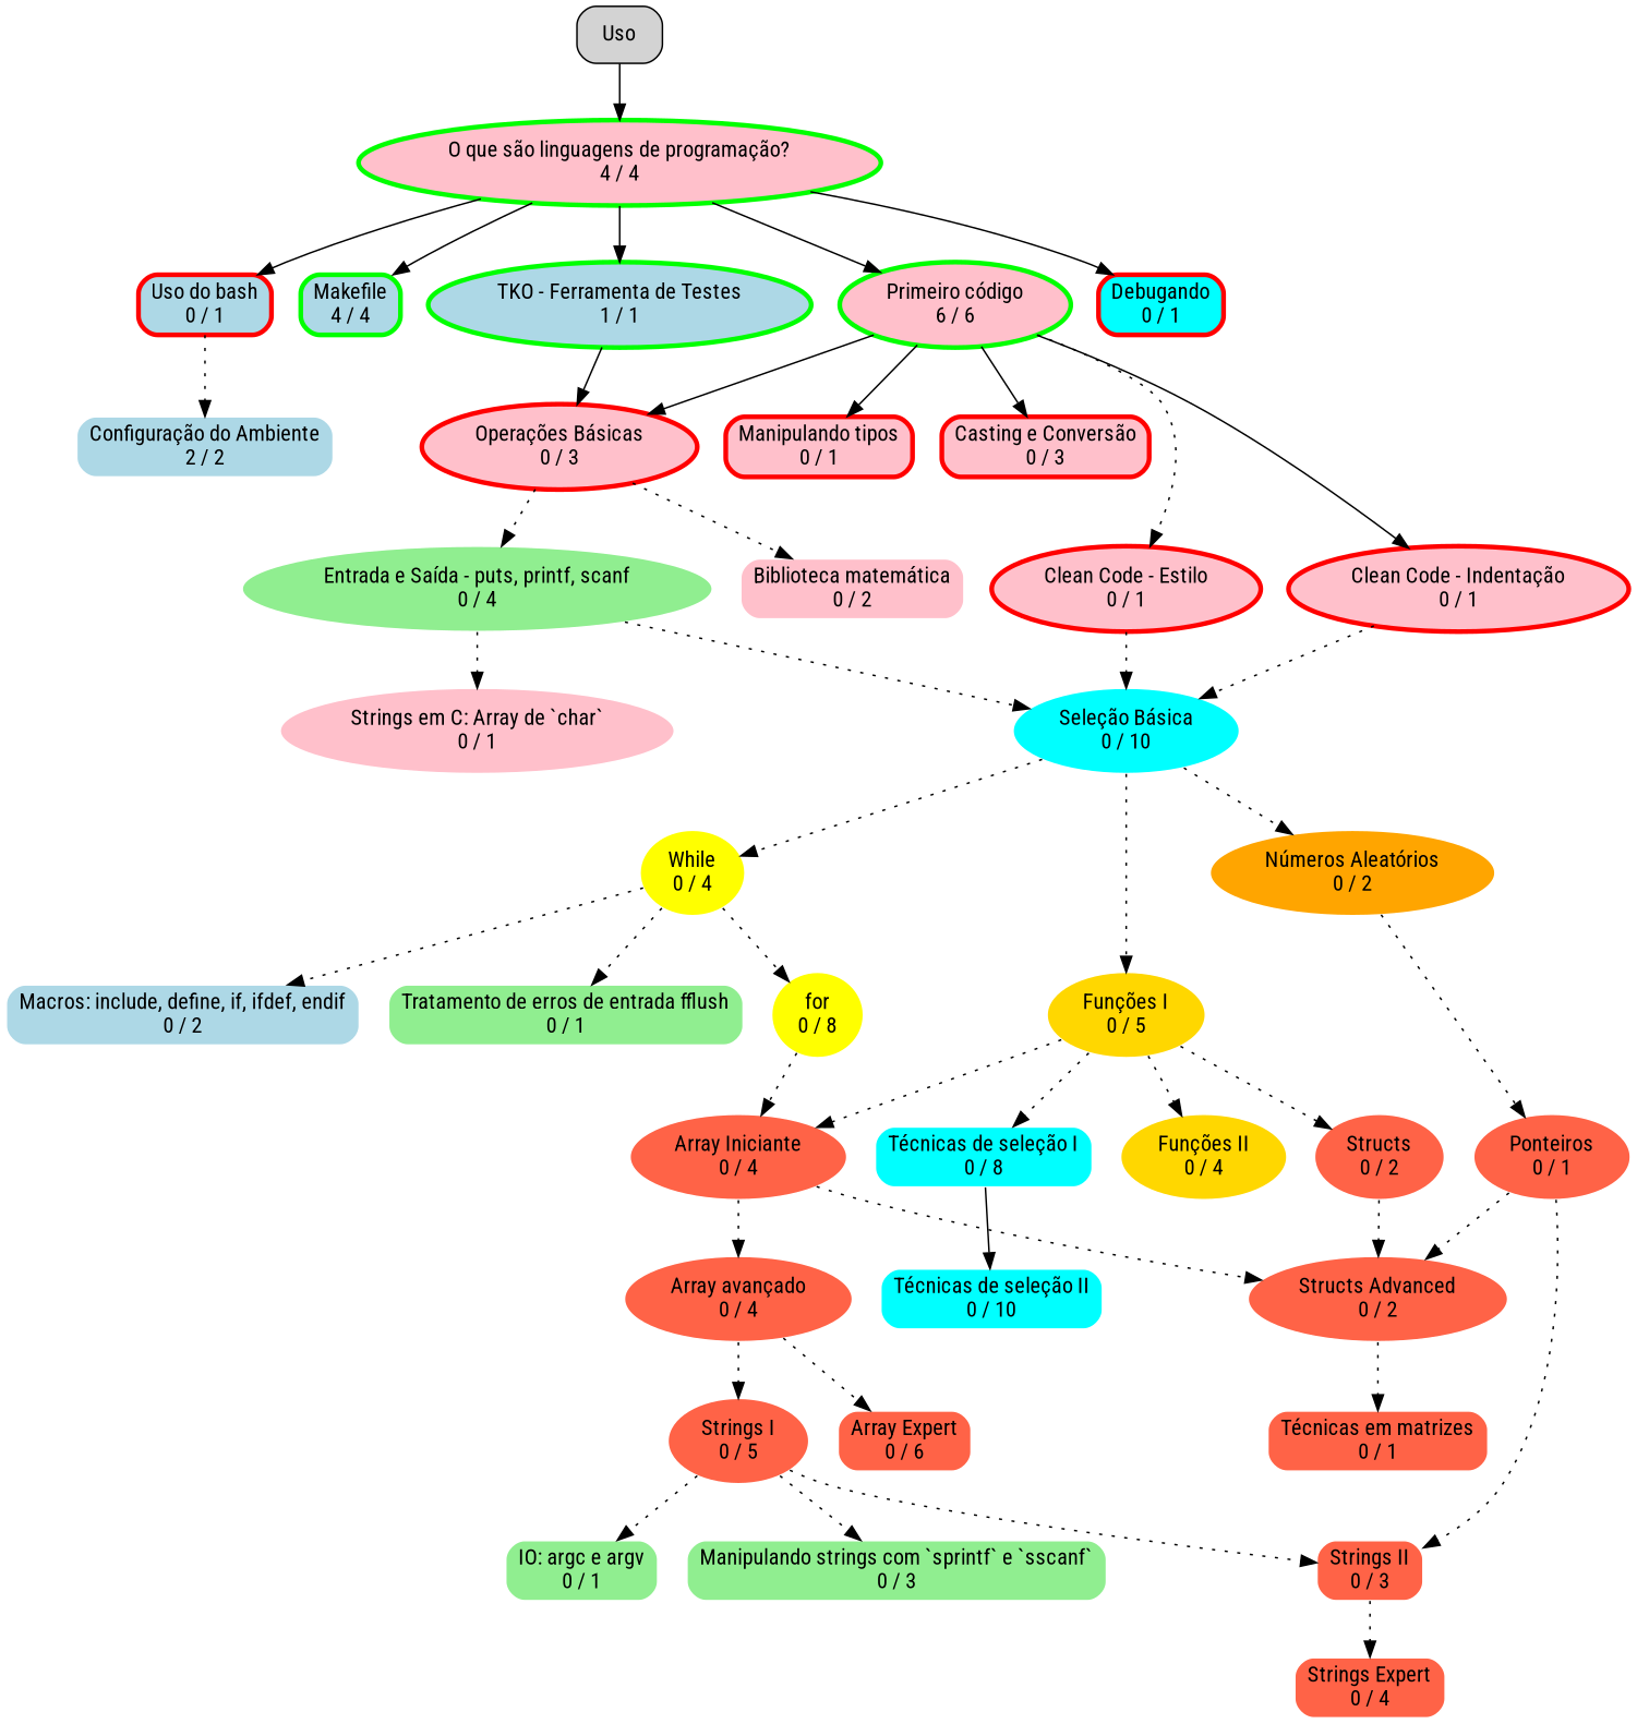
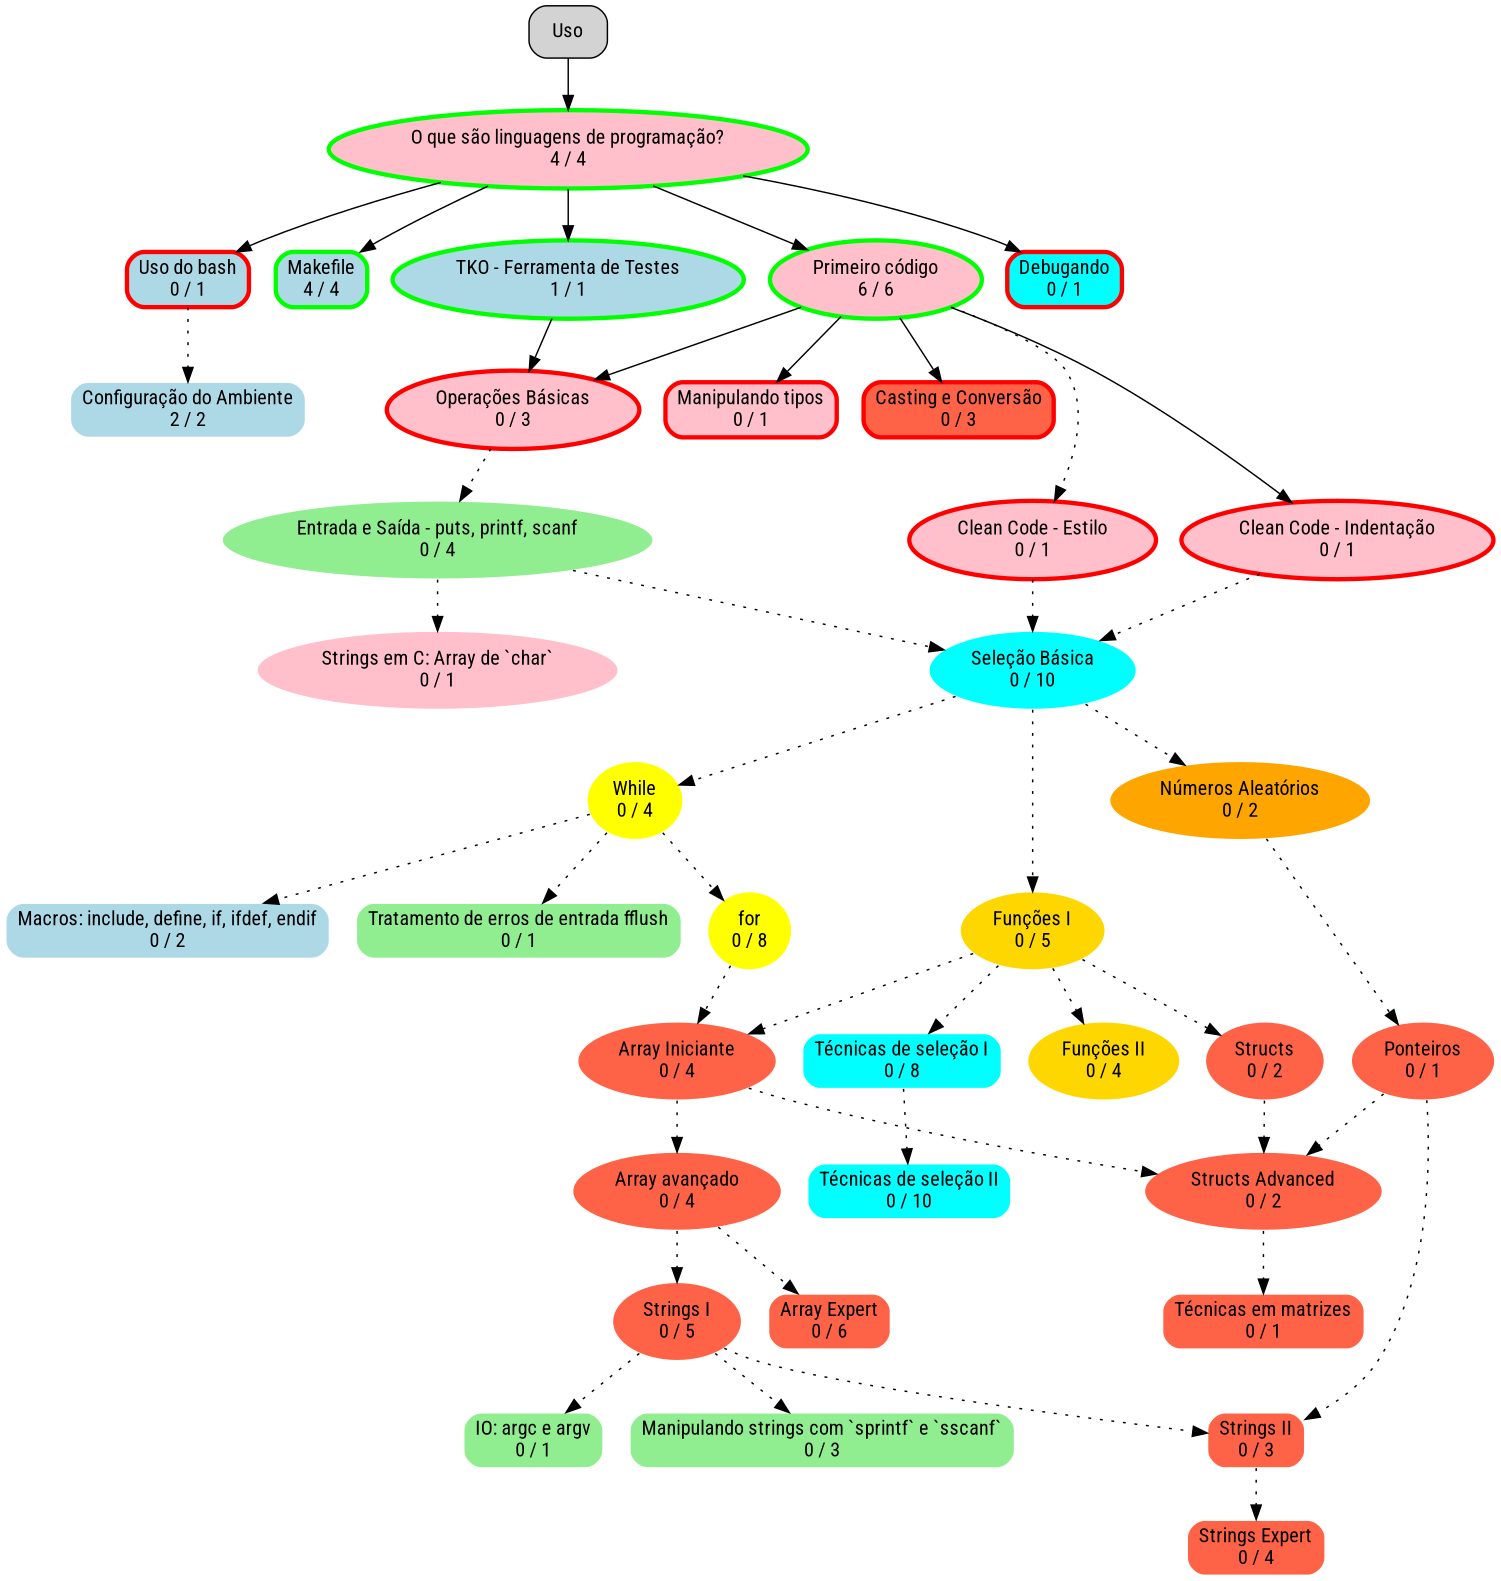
  digraph {
    fontname="Roboto Condensed"
    node [color=white fillcolor=tomato fontname="Roboto Condensed" penwidth=1 shape=ellipse style="rounded,filled"]
    edge [fontname="Roboto Condensed" style=dotted]
    "O que são linguagens de programação?\n4 / 4" [color=green fillcolor=pink penwidth=3]
    "Uso do bash\n0 / 1" [color=red fillcolor=lightblue penwidth=3 shape=box]
    "Makefile\n4 / 4" [color=green fillcolor=lightblue penwidth=3 shape=box]
    "TKO - Ferramenta de Testes\n1 / 1" [color=green fillcolor=lightblue penwidth=3]
    "Primeiro código\n6 / 6" [color=green fillcolor=pink penwidth=3]
    "Debugando\n0 / 1" [color=red fillcolor=cyan penwidth=3 shape=box]
    "Configuração do Ambiente\n2 / 2" [fillcolor=lightblue shape=box]
    "Operações Básicas\n0 / 3" [color=red fillcolor=pink penwidth=3]
    "Clean Code - Estilo\n0 / 1" [color=red fillcolor=pink penwidth=3]
    "Clean Code - Indentação\n0 / 1" [color=red fillcolor=pink penwidth=3]
    "Manipulando tipos\n0 / 1" [color=red fillcolor=pink penwidth=3 shape=box]
-   "Casting e Conversão\n0 / 3" [color=red fillcolor=pink penwidth=3 shape=box]
+   "Casting e Conversão\n0 / 3" [color=red penwidth=3 shape=box]
    "While\n0 / 4" [fillcolor=yellow]
    "Macros: include, define, if, ifdef, endif\n0 / 2" [fillcolor=lightblue shape=box]
    "Tratamento de erros de entrada fflush\n0 / 1" [fillcolor=lightgreen shape=box]
    "for\n0 / 8" [fillcolor=yellow]
    "Array Iniciante\n0 / 4"
    "Entrada e Saída - puts, printf, scanf\n0 / 4" [fillcolor=lightgreen]
-   "Biblioteca matemática\n0 / 2" [fillcolor=pink shape=box]
    n20 [label=Uso shape=box color="" fillcolor=""]
    "Seleção Básica\n0 / 10" [fillcolor=cyan]
    "Strings em C: Array de `char`\n0 / 1" [fillcolor=pink]
    "Funções I\n0 / 5" [fillcolor=gold]
    "Números Aleatórios\n0 / 2" [fillcolor=orange]
    "Manipulando strings com `sprintf` e `sscanf`\n0 / 3" [fillcolor=lightgreen shape=box]
    "Strings I\n0 / 5"
    "IO: argc e argv\n0 / 1" [fillcolor=lightgreen shape=box]
    "Strings II\n0 / 3" [shape=box]
    "Strings Expert\n0 / 4" [shape=box]
    "Técnicas de seleção I\n0 / 8" [fillcolor=cyan shape=box]
    "Funções II\n0 / 4" [fillcolor=gold]
    "Structs\n0 / 2"
    "Ponteiros\n0 / 1"
    "Técnicas de seleção II\n0 / 10" [fillcolor=cyan shape=box]
    "Array avançado\n0 / 4"
    "Structs Advanced\n0 / 2"
    "Array Expert\n0 / 6" [shape=box]
    "Técnicas em matrizes\n0 / 1" [shape=box]
    "O que são linguagens de programação?\n4 / 4" -> "Uso do bash\n0 / 1" [style=""]
    "O que são linguagens de programação?\n4 / 4" -> "Makefile\n4 / 4" [style=""]
    "O que são linguagens de programação?\n4 / 4" -> "TKO - Ferramenta de Testes\n1 / 1" [style=""]
    "O que são linguagens de programação?\n4 / 4" -> "Primeiro código\n6 / 6" [style=""]
    "O que são linguagens de programação?\n4 / 4" -> "Debugando\n0 / 1" [style=""]
    "Uso do bash\n0 / 1" -> "Configuração do Ambiente\n2 / 2"
    "TKO - Ferramenta de Testes\n1 / 1" -> "Operações Básicas\n0 / 3" [style=""]
    "Primeiro código\n6 / 6" -> "Operações Básicas\n0 / 3" [style=""]
    "Primeiro código\n6 / 6" -> "Clean Code - Estilo\n0 / 1"
    "Primeiro código\n6 / 6" -> "Clean Code - Indentação\n0 / 1" [style=""]
    "Primeiro código\n6 / 6" -> "Manipulando tipos\n0 / 1" [style=""]
    "Primeiro código\n6 / 6" -> "Casting e Conversão\n0 / 3" [style=""]
    "Operações Básicas\n0 / 3" -> "Entrada e Saída - puts, printf, scanf\n0 / 4"
-   "Operações Básicas\n0 / 3" -> "Biblioteca matemática\n0 / 2"
    "Clean Code - Estilo\n0 / 1" -> "Seleção Básica\n0 / 10"
    "Clean Code - Indentação\n0 / 1" -> "Seleção Básica\n0 / 10"
    "While\n0 / 4" -> "Macros: include, define, if, ifdef, endif\n0 / 2"
    "While\n0 / 4" -> "Tratamento de erros de entrada fflush\n0 / 1"
    "While\n0 / 4" -> "for\n0 / 8"
    "for\n0 / 8" -> "Array Iniciante\n0 / 4"
    "Array Iniciante\n0 / 4" -> "Array avançado\n0 / 4"
    "Array Iniciante\n0 / 4" -> "Structs Advanced\n0 / 2"
    "Entrada e Saída - puts, printf, scanf\n0 / 4" -> "Seleção Básica\n0 / 10"
    "Entrada e Saída - puts, printf, scanf\n0 / 4" -> "Strings em C: Array de `char`\n0 / 1"
    n20 -> "O que são linguagens de programação?\n4 / 4" [style=""]
    "Seleção Básica\n0 / 10" -> "While\n0 / 4"
    "Seleção Básica\n0 / 10" -> "Funções I\n0 / 5"
    "Seleção Básica\n0 / 10" -> "Números Aleatórios\n0 / 2"
    "Funções I\n0 / 5" -> "Array Iniciante\n0 / 4"
    "Funções I\n0 / 5" -> "Técnicas de seleção I\n0 / 8"
    "Funções I\n0 / 5" -> "Funções II\n0 / 4"
    "Funções I\n0 / 5" -> "Structs\n0 / 2"
    "Números Aleatórios\n0 / 2" -> "Ponteiros\n0 / 1"
    "Strings I\n0 / 5" -> "Manipulando strings com `sprintf` e `sscanf`\n0 / 3"
    "Strings I\n0 / 5" -> "IO: argc e argv\n0 / 1"
    "Strings I\n0 / 5" -> "Strings II\n0 / 3"
    "Strings II\n0 / 3" -> "Strings Expert\n0 / 4"
-   "Técnicas de seleção I\n0 / 8" -> "Técnicas de seleção II\n0 / 10" [style=solid]
+   "Técnicas de seleção I\n0 / 8" -> "Técnicas de seleção II\n0 / 10"
    "Structs\n0 / 2" -> "Structs Advanced\n0 / 2"
    "Ponteiros\n0 / 1" -> "Strings II\n0 / 3"
    "Ponteiros\n0 / 1" -> "Structs Advanced\n0 / 2"
    "Array avançado\n0 / 4" -> "Strings I\n0 / 5"
    "Array avançado\n0 / 4" -> "Array Expert\n0 / 6"
    "Structs Advanced\n0 / 2" -> "Técnicas em matrizes\n0 / 1"
  }
